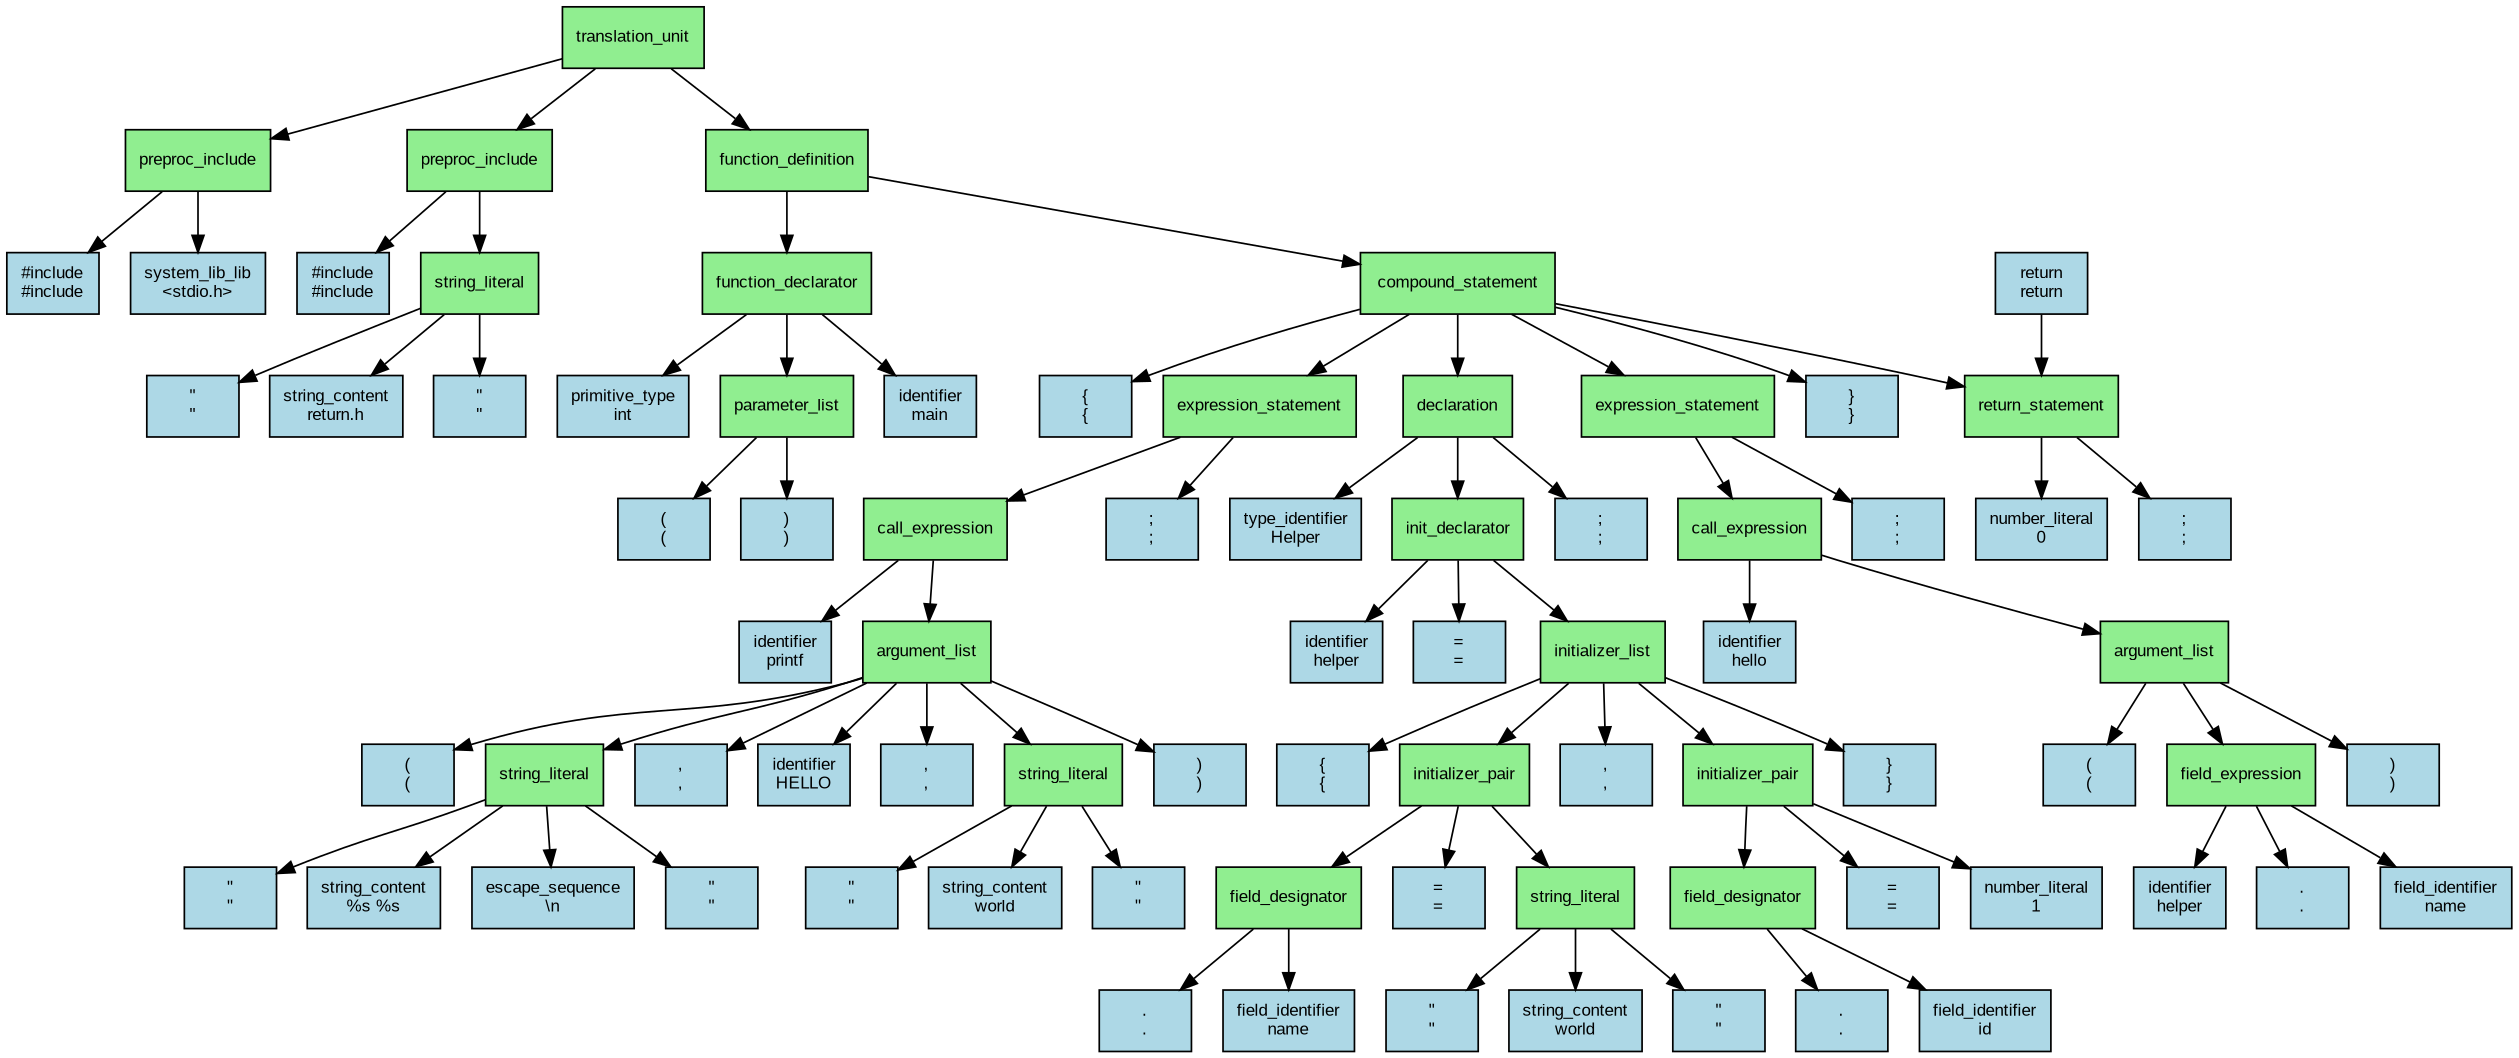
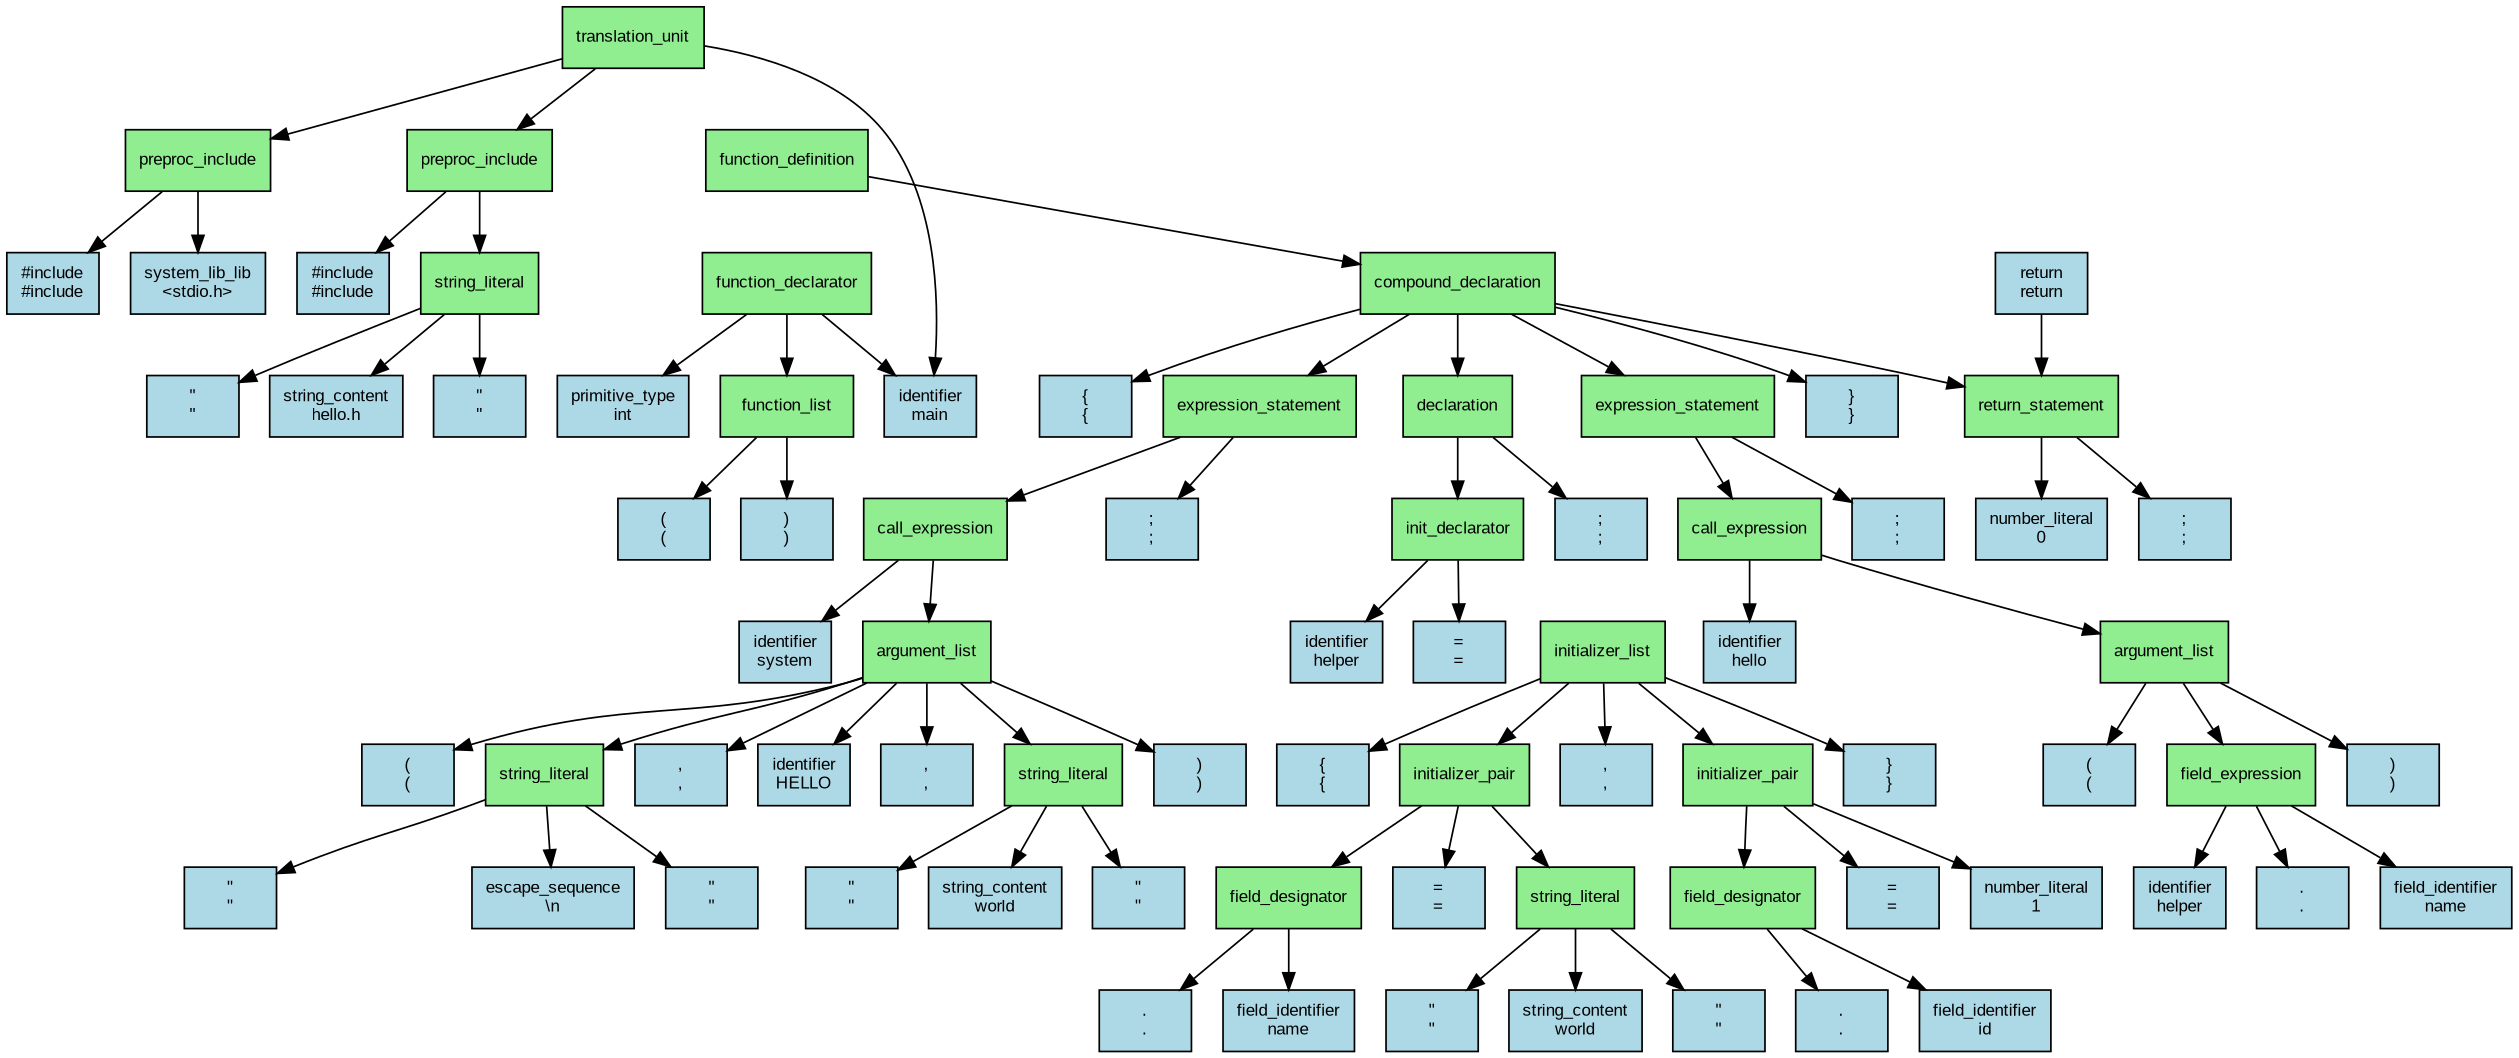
  digraph {
    rankdir=TB
    node [fillcolor=lightblue fontname=Arial fontsize=10 shape=rectangle style=filled]
    edge [fontname=Arial fontsize=8]
    n1 [fillcolor=lightgreen label=translation_unit]
    n2 [fillcolor=lightgreen label=preproc_include]
    n3 [fillcolor=lightgreen label=preproc_include]
    n4 [fillcolor=lightgreen label=function_definition]
    n5 [label="#include\n#include"]
    n6 [label="system_lib_lib\n\<stdio.h\>"]
    n7 [label="#include\n#include"]
    n8 [fillcolor=lightgreen label=string_literal]
    n9 [fillcolor=lightgreen label=function_declarator]
-   n10 [fillcolor=lightgreen label=compound_statement]
+   n10 [fillcolor=lightgreen label=compound_declaration]
    n11 [label="\"\n\""]
-   n12 [label="string_content\nreturn.h"]
+   n12 [label="string_content\nhello.h"]
    n13 [label="\"\n\""]
    n14 [label="primitive_type\nint"]
    n15 [label="identifier\nmain"]
-   n16 [fillcolor=lightgreen label=parameter_list]
+   n16 [fillcolor=lightgreen label=function_list]
    n17 [label="\{\n\{"]
    n18 [fillcolor=lightgreen label=expression_statement]
    n19 [fillcolor=lightgreen label=declaration]
    n20 [fillcolor=lightgreen label=expression_statement]
    n21 [fillcolor=lightgreen label=return_statement]
    n22 [label="\}\n\}"]
    n23 [label="(\n("]
    n24 [label=")\n)"]
    n25 [fillcolor=lightgreen label=call_expression]
    n26 [label=";\n;"]
-   n27 [label="type_identifier\nHelper"]
    n28 [fillcolor=lightgreen label=init_declarator]
    n29 [label=";\n;"]
    n30 [fillcolor=lightgreen label=call_expression]
    n31 [label=";\n;"]
    n32 [label="number_literal\n0"]
    n33 [label=";\n;"]
-   n34 [label="identifier\nprintf"]
+   n34 [label="identifier\nsystem"]
    n35 [fillcolor=lightgreen label=argument_list]
    n36 [label="(\n("]
    n37 [fillcolor=lightgreen label=string_literal]
    n38 [label=",\n,"]
    n39 [label="identifier\nHELLO"]
    n40 [label=",\n,"]
    n41 [fillcolor=lightgreen label=string_literal]
    n42 [label=")\n)"]
    n43 [label="\"\n\""]
-   n44 [label="string_content\n%s %s"]
    n45 [label="escape_sequence\n\\n"]
    n46 [label="\"\n\""]
    n47 [label="\"\n\""]
    n48 [label="string_content\nworld"]
    n49 [label="\"\n\""]
    n50 [label="identifier\nhelper"]
    n51 [label="=\n="]
    n52 [fillcolor=lightgreen label=initializer_list]
    n53 [label="\{\n\{"]
    n54 [fillcolor=lightgreen label=initializer_pair]
    n55 [label=",\n,"]
    n56 [fillcolor=lightgreen label=initializer_pair]
    n57 [label="\}\n\}"]
    n58 [fillcolor=lightgreen label=field_designator]
    n59 [label="=\n="]
    n60 [fillcolor=lightgreen label=string_literal]
    n61 [fillcolor=lightgreen label=field_designator]
    n62 [label="=\n="]
    n63 [label="number_literal\n1"]
    n64 [label=".\n."]
    n65 [label="field_identifier\nname"]
    n66 [label="\"\n\""]
    n67 [label="string_content\nworld"]
    n68 [label="\"\n\""]
    n69 [label=".\n."]
    n70 [label="field_identifier\nid"]
    n71 [label="identifier\nhello"]
    n72 [fillcolor=lightgreen label=argument_list]
    n73 [label="(\n("]
    n74 [fillcolor=lightgreen label=field_expression]
    n75 [label=")\n)"]
    n76 [label="identifier\nhelper"]
    n77 [label=".\n."]
    n78 [label="field_identifier\nname"]
    n79 [label="return\nreturn"]
    n1 -> n2
    n1 -> n3
-   n1 -> n4
+   n1 -> n15
    n2 -> n5
    n2 -> n6
    n3 -> n7
    n3 -> n8
-   n4 -> n9
    n4 -> n10
    n8 -> n11
    n8 -> n12
    n8 -> n13
    n9 -> n14
    n9 -> n15
    n9 -> n16
    n10 -> n17
    n10 -> n18
    n10 -> n19
    n10 -> n20
    n10 -> n21
    n10 -> n22
    n16 -> n23
    n16 -> n24
    n18 -> n25
    n18 -> n26
-   n19 -> n27
    n19 -> n28
    n19 -> n29
    n20 -> n30
    n20 -> n31
    n21 -> n32
    n21 -> n33
    n25 -> n34
    n25 -> n35
    n28 -> n50
    n28 -> n51
-   n28 -> n52
    n30 -> n71
    n30 -> n72
    n35 -> n36
    n35 -> n37
    n35 -> n38
    n35 -> n39
    n35 -> n40
    n35 -> n41
    n35 -> n42
    n37 -> n43
-   n37 -> n44
    n37 -> n45
    n37 -> n46
    n41 -> n47
    n41 -> n48
    n41 -> n49
    n52 -> n53
    n52 -> n54
    n52 -> n55
    n52 -> n56
    n52 -> n57
    n54 -> n58
    n54 -> n59
    n54 -> n60
    n56 -> n61
    n56 -> n62
    n56 -> n63
    n58 -> n64
    n58 -> n65
    n60 -> n66
    n60 -> n67
    n60 -> n68
    n61 -> n69
    n61 -> n70
    n72 -> n73
    n72 -> n74
    n72 -> n75
    n74 -> n76
    n74 -> n77
    n74 -> n78
    n79 -> n21
  }
